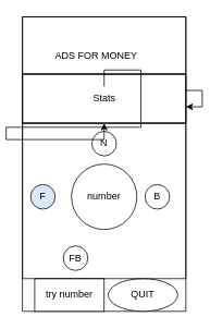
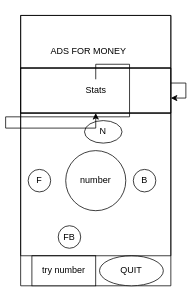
  <mxCell id="0" />
  <mxCell id="1" parent="0" />
  <mxCell id="2" value="" style="swimlane;startSize=0;" vertex="1" parent="1"><mxGeometry x="20" y="20" width="200" height="360" as="geometry" /></mxCell>
  <mxCell id="3" value="" style="swimlane;startSize=0;" vertex="1" parent="2"><mxGeometry width="200" height="70" as="geometry" /></mxCell>
  <mxCell id="4" value="try number" style="rounded=0;whiteSpace=wrap;html=1;" vertex="1" parent="2"><mxGeometry x="15" y="320" width="85" height="40" as="geometry" /></mxCell>
  <mxCell id="5" value="QUIT" style="ellipse;whiteSpace=wrap;html=1;" vertex="1" parent="2"><mxGeometry x="105" y="320" width="85" height="40" as="geometry" /></mxCell>
  <mxCell id="6" value="" style="swimlane;startSize=0;" vertex="1" parent="1"><mxGeometry x="20" y="150" width="200" height="190" as="geometry" /></mxCell>
  <mxCell id="7" value="number" style="ellipse;whiteSpace=wrap;html=1;aspect=fixed;" vertex="1" parent="6"><mxGeometry x="60" y="50" width="80" height="80" as="geometry" /></mxCell>
- <mxCell id="8" value="F" style="ellipse;whiteSpace=wrap;html=1;aspect=fixed;fillColor=#dae8fc;" vertex="1" parent="6"><mxGeometry x="10" y="75" width="30" height="30" as="geometry" /></mxCell>
- <mxCell id="9" value="N" style="ellipse;whiteSpace=wrap;html=1;aspect=fixed;" vertex="1" parent="6"><mxGeometry x="85" y="10" width="30" height="30" as="geometry" /></mxCell>
+ <mxCell id="8" value="F" style="ellipse;whiteSpace=wrap;html=1;aspect=fixed;" vertex="1" parent="6"><mxGeometry x="10" y="75" width="30" height="30" as="geometry" /></mxCell>
+ <mxCell id="9" value="N" style="ellipse;whiteSpace=wrap;html=1;aspect=fixed;" vertex="1" parent="6"><mxGeometry x="85" y="10" width="50" height="30" as="geometry" /></mxCell>
  <mxCell id="10" value="B" style="ellipse;whiteSpace=wrap;html=1;aspect=fixed;" vertex="1" parent="6"><mxGeometry x="150" y="75" width="30" height="30" as="geometry" /></mxCell>
  <mxCell id="11" value="FB" style="ellipse;whiteSpace=wrap;html=1;aspect=fixed;" vertex="1" parent="6"><mxGeometry x="50" y="150" width="30" height="30" as="geometry" /></mxCell>
  <mxCell id="12" value="" style="swimlane;startSize=0;" vertex="1" parent="1"><mxGeometry x="20" y="90" width="200" height="60" as="geometry" /></mxCell>
  <mxCell id="13" value="" style="swimlane;startSize=0;" vertex="1" parent="1"><mxGeometry x="20" y="90" width="200" height="60" as="geometry" /></mxCell>
  <mxCell id="14" value="Stats" style="text;html=1;align=center;verticalAlign=middle;resizable=0;points=[];autosize=1;strokeColor=none;fillColor=none;" vertex="1" parent="13"><mxGeometry x="75" y="15" width="50" height="30" as="geometry" /></mxCell>
  <mxCell id="15" style="edgeStyle=orthogonalEdgeStyle;rounded=0;orthogonalLoop=1;jettySize=auto;html=1;" edge="1" parent="13" source="14" target="13"><mxGeometry relative="1" as="geometry" /></mxCell>
  <mxCell id="16" style="edgeStyle=orthogonalEdgeStyle;rounded=0;orthogonalLoop=1;jettySize=auto;html=1;exitX=0.5;exitY=1;exitDx=0;exitDy=0;" edge="1" parent="1" source="12" target="12"><mxGeometry relative="1" as="geometry" /></mxCell>
  <mxCell id="17" style="edgeStyle=orthogonalEdgeStyle;rounded=0;orthogonalLoop=1;jettySize=auto;html=1;" edge="1" parent="1" source="12" target="12"><mxGeometry relative="1" as="geometry" /></mxCell>
  <mxCell id="18" value="ADS FOR MONEY" style="text;html=1;align=center;verticalAlign=middle;resizable=0;points=[];autosize=1;strokeColor=none;fillColor=none;" vertex="1" parent="1"><mxGeometry x="50" y="53" width="120" height="30" as="geometry" /></mxCell>
